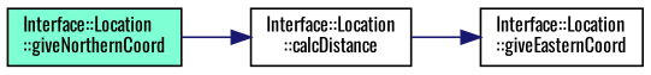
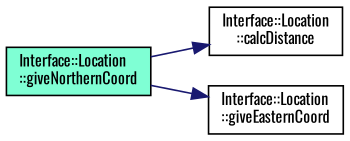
  digraph {
    fontname=Oswald
    rankdir=LR
    node [color=black fillcolor=white fontname=Oswald fontsize=10 shape=record style=filled]
    edge [color=midnightblue fontname=Oswald fontsize=10 labelfontname=Helvetica labelfontsize=10 style=solid]
    n1 [fontcolor=black height=0.2 label="Interface::Location\l::calcDistance" width=0.4]
    n2 [height=0.2 label="Interface::Location\l::giveEasternCoord" width=0.4]
    n3 [fillcolor=aquamarine height=0.2 label="Interface::Location\l::giveNorthernCoord" width=0.4]
-   n1 -> n2
+   n3 -> n2
    n3 -> n1
  }
